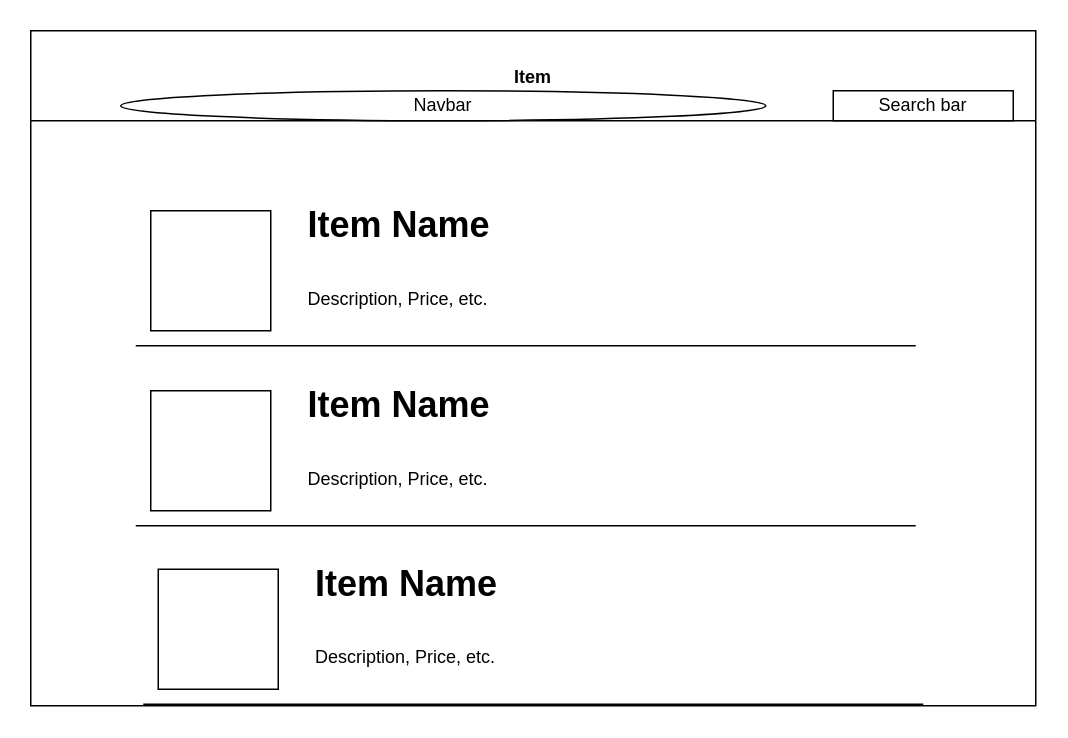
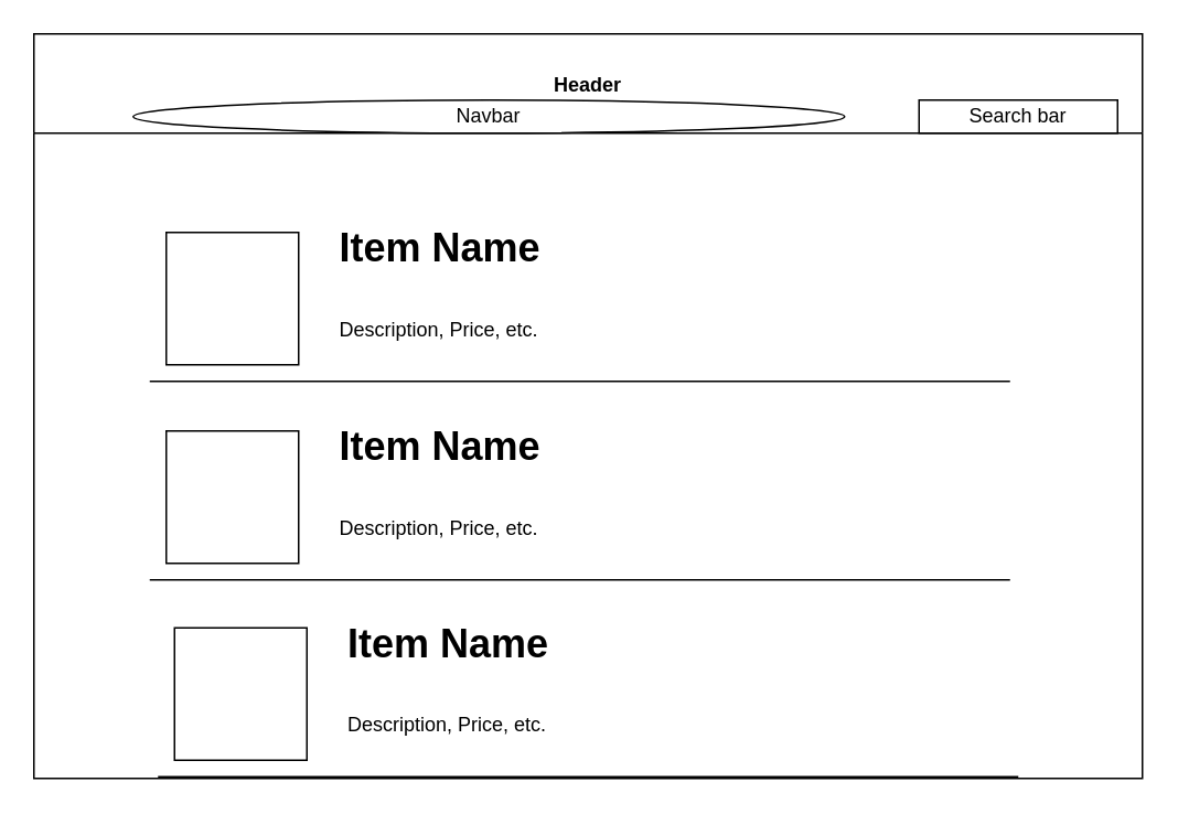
  <mxCell id="0" />
  <mxCell id="1" parent="0" />
- <mxCell id="2" value="Item" style="swimlane;startSize=60;" vertex="1" parent="1"><mxGeometry x="20" y="20" width="670" height="450" as="geometry" /></mxCell>
+ <mxCell id="2" value="Header" style="swimlane;startSize=60;" vertex="1" parent="1"><mxGeometry x="20" y="20" width="670" height="450" as="geometry" /></mxCell>
  <mxCell id="3" value="Navbar" style="ellipse;whiteSpace=wrap;html=1;" vertex="1" parent="2"><mxGeometry x="60" y="40" width="430" height="20" as="geometry" /></mxCell>
  <mxCell id="4" value="Search bar" style="rounded=0;whiteSpace=wrap;html=1;" vertex="1" parent="2"><mxGeometry x="535" y="40" width="120" height="20" as="geometry" /></mxCell>
  <mxCell id="5" value="" style="whiteSpace=wrap;html=1;aspect=fixed;" vertex="1" parent="2"><mxGeometry x="80" y="120" width="80" height="80" as="geometry" /></mxCell>
  <mxCell id="6" value="&lt;h1&gt;&lt;span&gt;Item Name&lt;/span&gt;&lt;/h1&gt;&lt;h1&gt;&lt;span style=&quot;font-size: 12px ; font-weight: normal&quot;&gt;Description, Price, etc.&lt;/span&gt;&lt;br&gt;&lt;/h1&gt;" style="text;html=1;strokeColor=none;fillColor=none;spacing=5;spacingTop=-20;whiteSpace=wrap;overflow=hidden;rounded=0;" vertex="1" parent="2"><mxGeometry x="180" y="110" width="390" height="90" as="geometry" /></mxCell>
  <mxCell id="7" value="" style="whiteSpace=wrap;html=1;aspect=fixed;" vertex="1" parent="2"><mxGeometry x="80" y="240" width="80" height="80" as="geometry" /></mxCell>
  <mxCell id="8" value="&lt;h1&gt;&lt;span&gt;Item Name&lt;/span&gt;&lt;/h1&gt;&lt;h1&gt;&lt;span style=&quot;font-size: 12px ; font-weight: normal&quot;&gt;Description, Price, etc.&lt;/span&gt;&lt;br&gt;&lt;/h1&gt;" style="text;html=1;strokeColor=none;fillColor=none;spacing=5;spacingTop=-20;whiteSpace=wrap;overflow=hidden;rounded=0;" vertex="1" parent="2"><mxGeometry x="180" y="230" width="390" height="90" as="geometry" /></mxCell>
  <mxCell id="9" value="" style="endArrow=none;html=1;" edge="1" parent="2"><mxGeometry width="50" height="50" relative="1" as="geometry"><mxPoint x="70" y="330" as="sourcePoint" /><mxPoint x="590" y="330" as="targetPoint" /></mxGeometry></mxCell>
  <mxCell id="10" value="" style="whiteSpace=wrap;html=1;aspect=fixed;" vertex="1" parent="2"><mxGeometry x="85" y="359" width="80" height="80" as="geometry" /></mxCell>
  <mxCell id="11" value="&lt;h1&gt;&lt;span&gt;Item Name&lt;/span&gt;&lt;/h1&gt;&lt;h1&gt;&lt;span style=&quot;font-size: 12px ; font-weight: normal&quot;&gt;Description, Price, etc.&lt;/span&gt;&lt;br&gt;&lt;/h1&gt;" style="text;html=1;strokeColor=none;fillColor=none;spacing=5;spacingTop=-20;whiteSpace=wrap;overflow=hidden;rounded=0;" vertex="1" parent="2"><mxGeometry x="185" y="349" width="390" height="90" as="geometry" /></mxCell>
  <mxCell id="12" value="" style="endArrow=none;html=1;" edge="1" parent="2"><mxGeometry width="50" height="50" relative="1" as="geometry"><mxPoint x="75" y="449" as="sourcePoint" /><mxPoint x="595" y="449" as="targetPoint" /></mxGeometry></mxCell>
  <mxCell id="13" value="" style="endArrow=none;html=1;" edge="1" parent="1"><mxGeometry width="50" height="50" relative="1" as="geometry"><mxPoint x="90" y="230" as="sourcePoint" /><mxPoint x="610" y="230" as="targetPoint" /></mxGeometry></mxCell>
